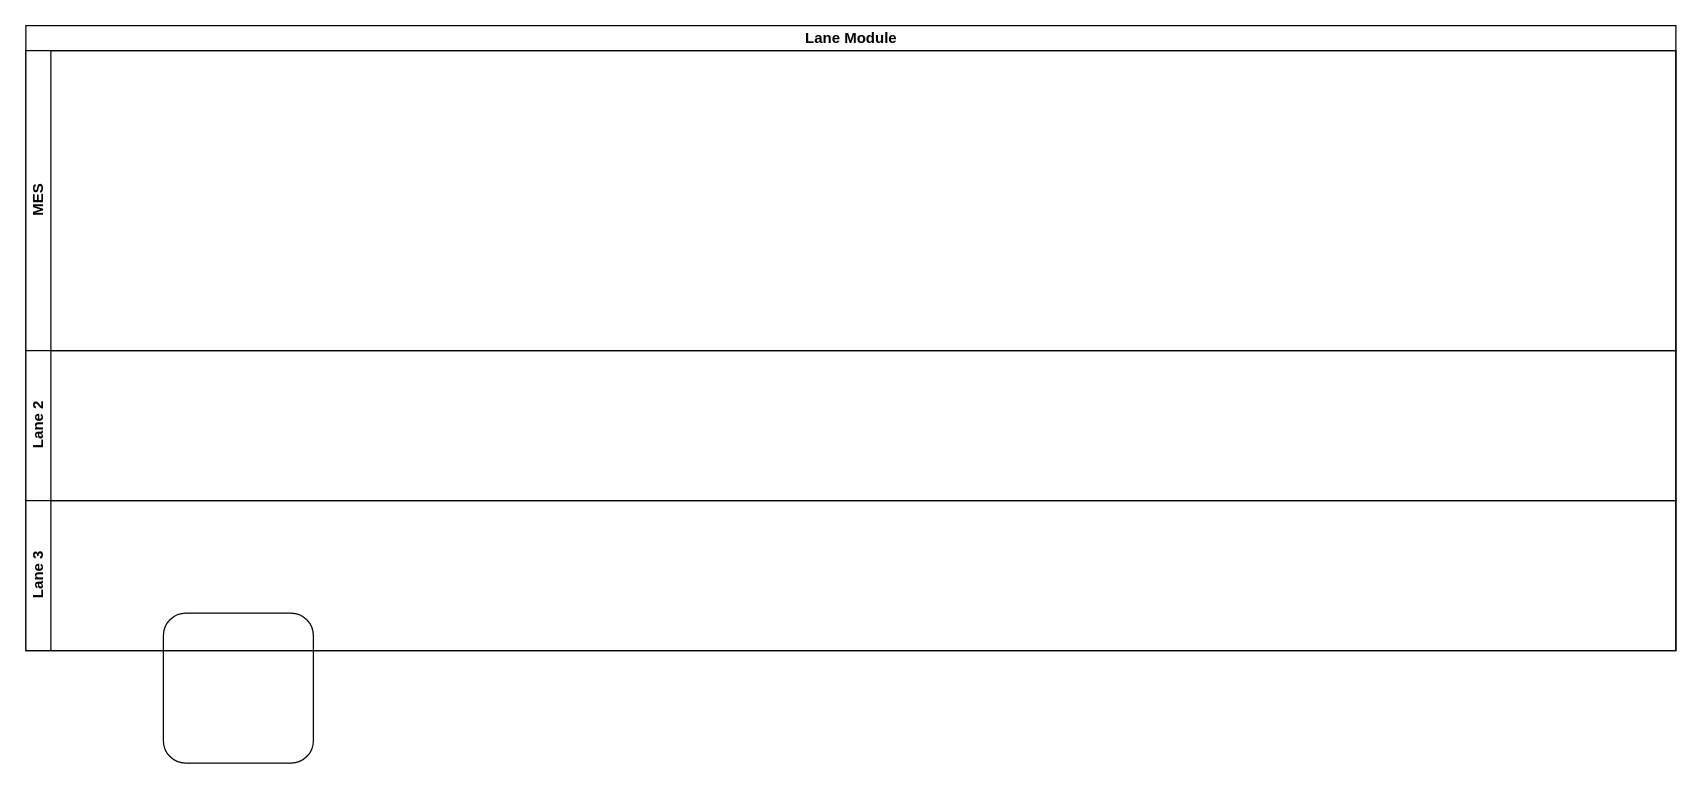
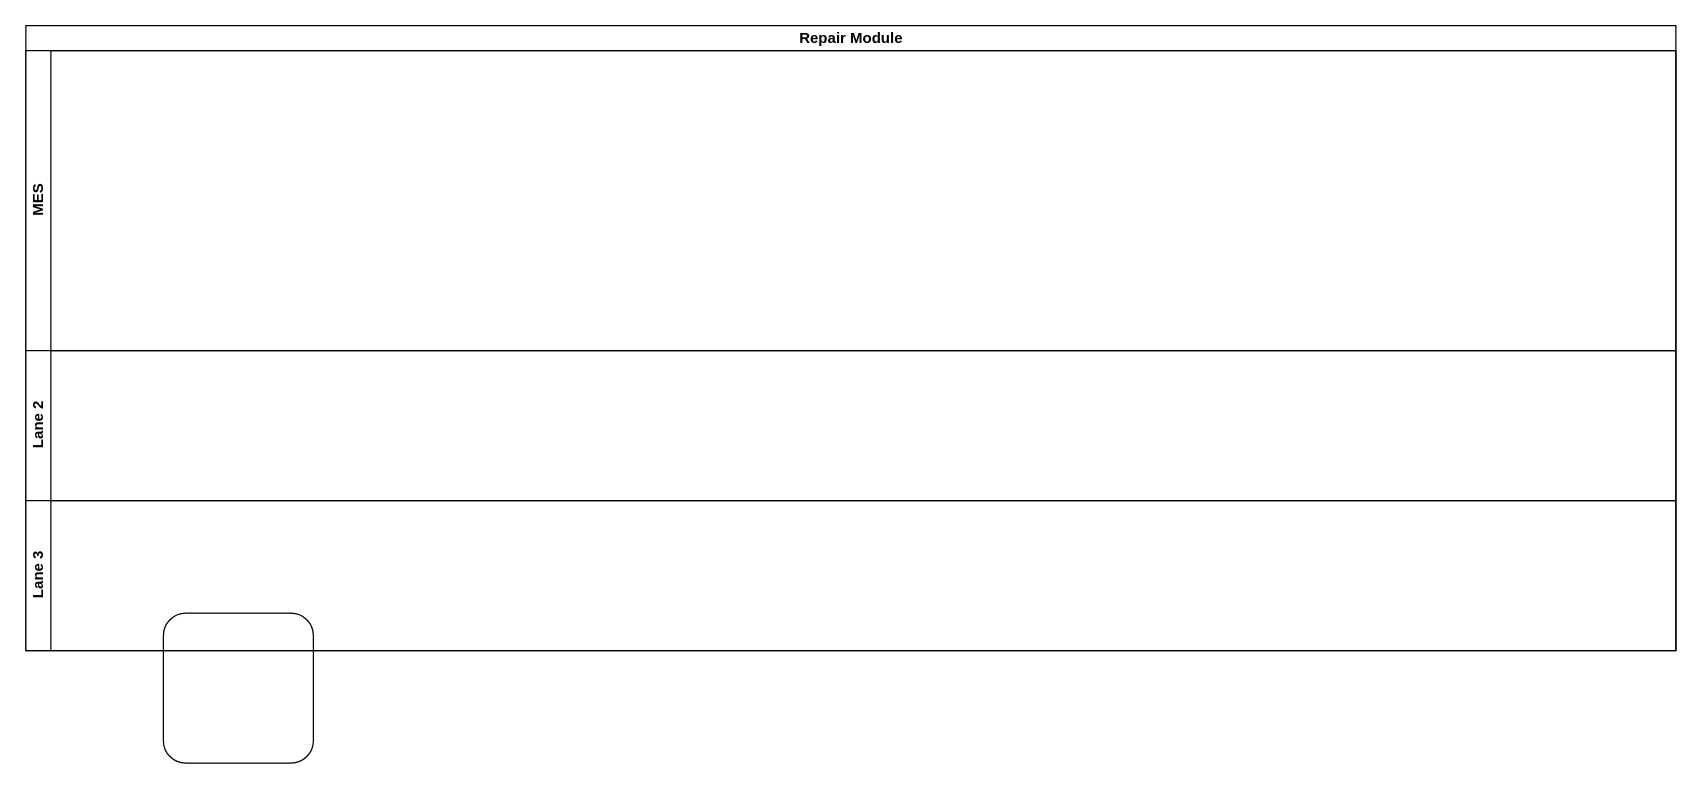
  <mxCell id="0" />
  <mxCell id="1" parent="0" />
  <mxCell id="2" value="" style="rounded=1;whiteSpace=wrap;html=1;" vertex="1" parent="1"><mxGeometry x="130" y="490" width="120" height="120" as="geometry" /></mxCell>
- <mxCell id="3" value="Lane Module" style="swimlane;childLayout=stackLayout;resizeParent=1;resizeParentMax=0;horizontal=1;startSize=20;horizontalStack=0;html=1;" vertex="1" parent="1"><mxGeometry x="20" y="20" width="1320" height="500" as="geometry" /></mxCell>
+ <mxCell id="3" value="Repair Module" style="swimlane;childLayout=stackLayout;resizeParent=1;resizeParentMax=0;horizontal=1;startSize=20;horizontalStack=0;html=1;" vertex="1" parent="1"><mxGeometry x="20" y="20" width="1320" height="500" as="geometry" /></mxCell>
  <mxCell id="4" value="MES" style="swimlane;startSize=20;horizontal=0;html=1;" vertex="1" parent="3"><mxGeometry y="20" width="1320" height="240" as="geometry" /></mxCell>
  <mxCell id="5" value="Lane 2" style="swimlane;startSize=20;horizontal=0;html=1;" vertex="1" parent="3"><mxGeometry y="260" width="1320" height="120" as="geometry" /></mxCell>
  <mxCell id="6" value="Lane 3" style="swimlane;startSize=20;horizontal=0;html=1;" vertex="1" parent="3"><mxGeometry y="380" width="1320" height="120" as="geometry" /></mxCell>
